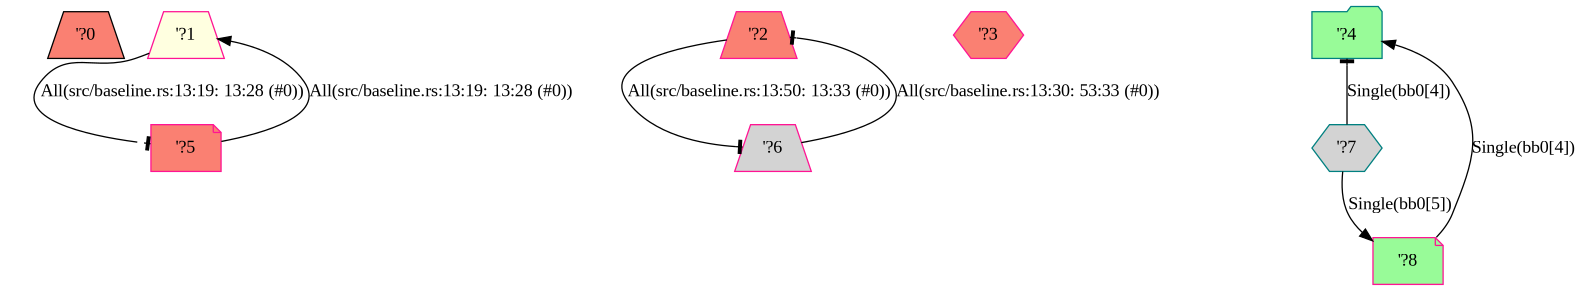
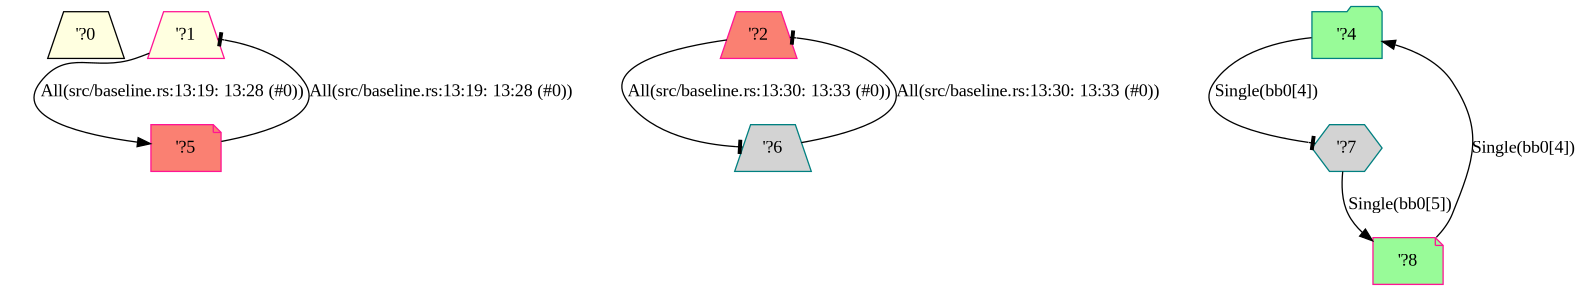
  digraph {
    fontname="Liberation Serif"
    node [color=deeppink fillcolor=salmon fontname="Liberation Serif" shape=trapezium style=filled]
    edge [arrowhead=tee fontname="Liberation Serif"]
-   n1 [color=black label="\'?0"]
+   n1 [color=black fillcolor=lightyellow label="\'?0"]
    n2 [fillcolor=lightyellow label="\'?1"]
    n3 [label="\'?5" shape=note]
    n4 [label="\'?2"]
-   n5 [fillcolor=lightgrey label="\'?6"]
-   n6 [label="\'?3" shape=hexagon]
+   n5 [color=teal fillcolor=lightgrey label="\'?6"]
    n7 [color=teal fillcolor=palegreen label="\'?4" shape=folder]
    n8 [color=teal fillcolor=lightgrey label="\'?7" shape=hexagon]
    n9 [fillcolor=palegreen label="\'?8" shape=note]
-   n2 -> n3 [label="All(src/baseline.rs:13:19: 13:28 (#0))"]
-   n3 -> n2 [arrowhead=normal label="All(src/baseline.rs:13:19: 13:28 (#0))"]
-   n4 -> n5 [label="All(src/baseline.rs:13:50: 13:33 (#0))"]
-   n5 -> n4 [label="All(src/baseline.rs:13:30: 53:33 (#0))"]
-   n8 -> n7 [label="Single(bb0[4])"]
+   n2 -> n3 [arrowhead=normal label="All(src/baseline.rs:13:19: 13:28 (#0))"]
+   n3 -> n2 [label="All(src/baseline.rs:13:19: 13:28 (#0))"]
+   n4 -> n5 [label="All(src/baseline.rs:13:30: 13:33 (#0))"]
+   n5 -> n4 [label="All(src/baseline.rs:13:30: 13:33 (#0))"]
+   n7 -> n8 [label="Single(bb0[4])"]
    n8 -> n9 [arrowhead=normal label="Single(bb0[5])"]
    n9 -> n7 [arrowhead=normal label="Single(bb0[4])"]
  }
